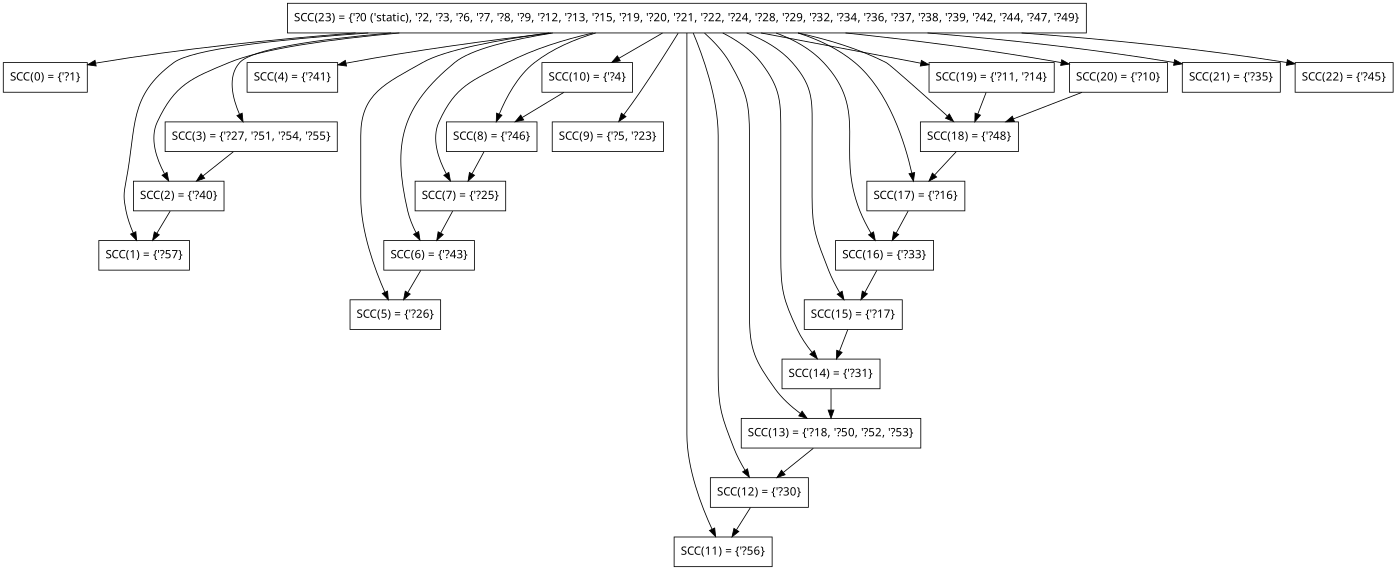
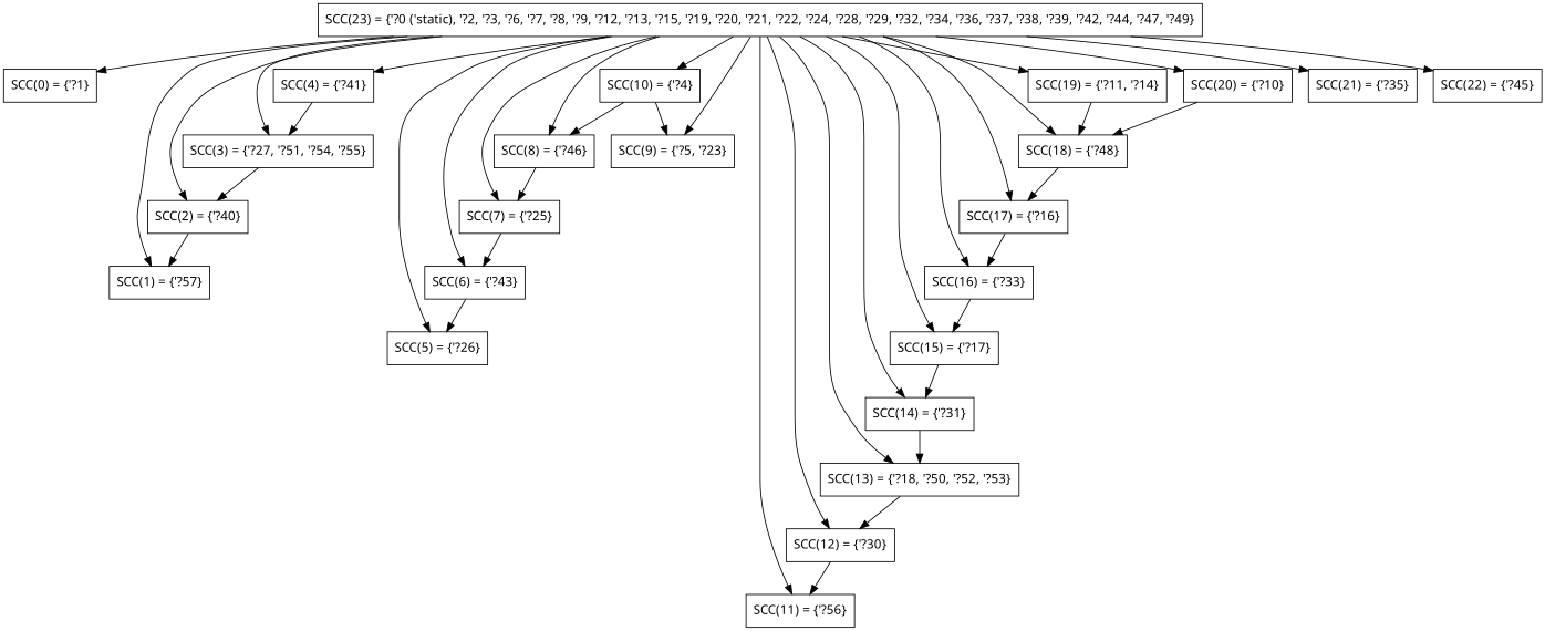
  digraph {
    fontname="Noto Sans"
    node [fontname="Noto Sans" shape=box]
    edge [fontname="Noto Sans"]
    n1 [label="SCC(0) = {\'?1}"]
    n2 [label="SCC(1) = {\'?57}"]
    n3 [label="SCC(2) = {\'?40}"]
    n4 [label="SCC(3) = {\'?27, \'?51, \'?54, \'?55}"]
    n5 [label="SCC(4) = {\'?41}"]
    n6 [label="SCC(5) = {\'?26}"]
    n7 [label="SCC(6) = {\'?43}"]
    n8 [label="SCC(7) = {\'?25}"]
    n9 [label="SCC(8) = {\'?46}"]
    n10 [label="SCC(9) = {\'?5, \'?23}"]
    n11 [label="SCC(10) = {\'?4}"]
    n12 [label="SCC(11) = {\'?56}"]
    n13 [label="SCC(12) = {\'?30}"]
    n14 [label="SCC(13) = {\'?18, \'?50, \'?52, \'?53}"]
    n15 [label="SCC(14) = {\'?31}"]
    n16 [label="SCC(15) = {\'?17}"]
    n17 [label="SCC(16) = {\'?33}"]
    n18 [label="SCC(17) = {\'?16}"]
    n19 [label="SCC(18) = {\'?48}"]
    n20 [label="SCC(19) = {\'?11, \'?14}"]
    n21 [label="SCC(20) = {\'?10}"]
    n22 [label="SCC(21) = {\'?35}"]
    n23 [label="SCC(22) = {\'?45}"]
    n24 [label="SCC(23) = {\'?0 (\'static), \'?2, \'?3, \'?6, \'?7, \'?8, \'?9, \'?12, \'?13, \'?15, \'?19, \'?20, \'?21, \'?22, \'?24, \'?28, \'?29, \'?32, \'?34, \'?36, \'?37, \'?38, \'?39, \'?42, \'?44, \'?47, \'?49}"]
    n3 -> n2
    n4 -> n3
+   n5 -> n4
    n7 -> n6
    n8 -> n7
    n9 -> n8
    n11 -> n9
+   n11 -> n10
    n13 -> n12
    n14 -> n13
    n15 -> n14
    n16 -> n15
    n17 -> n16
    n18 -> n17
    n19 -> n18
    n20 -> n19
    n21 -> n19
    n24 -> n1
    n24 -> n2
    n24 -> n3
    n24 -> n4
    n24 -> n5
    n24 -> n6
    n24 -> n7
    n24 -> n8
    n24 -> n9
    n24 -> n10
    n24 -> n11
    n24 -> n12
    n24 -> n13
    n24 -> n14
    n24 -> n15
    n24 -> n16
    n24 -> n17
    n24 -> n18
    n24 -> n19
    n24 -> n20
    n24 -> n21
    n24 -> n22
    n24 -> n23
  }
